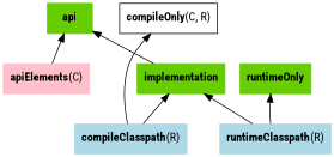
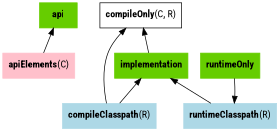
  digraph {
    fontname="Roboto Condensed"
    rankdir=BT
    node [bgcolor=chartreuse3 color=chartreuse3 fontname="Roboto Condensed" shape=box style=filled]
    edge [fontname="Roboto Condensed"]
    n1 [bgcolor=pink color=pink label=<<B>apiElements</B>(C)>]
    n2 [label=<<B>api</B>>]
    n3 [bgcolor=lightblue color=lightblue label=<<B>compileClasspath</B>(R)>]
    n4 [label=<<B>compileOnly</B>(C, R)> bgcolor="" color="" style=""]
    n5 [label=<<B>implementation</B>>]
    n6 [bgcolor=lightblue color=lightblue label=<<B>runtimeClasspath</B>(R)>]
    n7 [label=<<B>runtimeOnly</B>>]
    n1 -> n2
    n3 -> n4
    n3 -> n5
-   n5 -> n2
+   n5 -> n4
    n6 -> n5
-   n6 -> n7
+   n7 -> n6
  }
